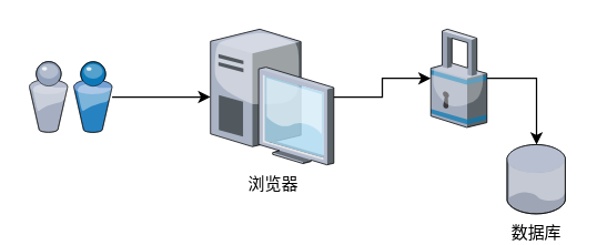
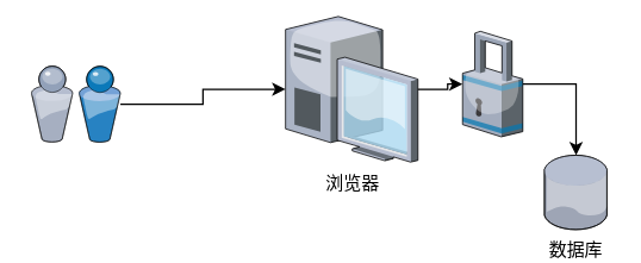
  <mxCell id="0" />
  <mxCell id="1" parent="0" />
  <mxCell id="2" value="数据库" style="verticalLabelPosition=bottom;aspect=fixed;html=1;verticalAlign=top;strokeColor=none;align=center;outlineConnect=0;shape=mxgraph.citrix.database;" vertex="1" parent="1"><mxGeometry x="365" y="104" width="42.5" height="50" as="geometry" /></mxCell>
  <mxCell id="3" style="edgeStyle=orthogonalEdgeStyle;rounded=0;orthogonalLoop=1;jettySize=auto;html=1;" edge="1" parent="1" source="7" target="2"><mxGeometry relative="1" as="geometry" /></mxCell>
- <mxCell id="4" value="浏览器" style="verticalLabelPosition=bottom;aspect=fixed;html=1;verticalAlign=top;strokeColor=none;align=center;outlineConnect=0;shape=mxgraph.citrix.desktop;" vertex="1" parent="1"><mxGeometry x="151" y="20.59" width="89" height="98" as="geometry" /></mxCell>
+ <mxCell id="4" value="浏览器" style="verticalLabelPosition=bottom;aspect=fixed;html=1;verticalAlign=top;strokeColor=none;align=center;outlineConnect=0;shape=mxgraph.citrix.desktop;" vertex="1" parent="1"><mxGeometry x="191" y="10.59" width="89" height="98" as="geometry" /></mxCell>
  <mxCell id="5" style="edgeStyle=orthogonalEdgeStyle;rounded=0;orthogonalLoop=1;jettySize=auto;html=1;" edge="1" parent="1" source="6" target="4"><mxGeometry relative="1" as="geometry" /></mxCell>
  <mxCell id="6" value="" style="verticalLabelPosition=bottom;aspect=fixed;html=1;verticalAlign=top;strokeColor=none;align=center;outlineConnect=0;shape=mxgraph.citrix.users;" vertex="1" parent="1"><mxGeometry x="20" y="44" width="60" height="51.17" as="geometry" /></mxCell>
  <mxCell id="7" value="" style="verticalLabelPosition=bottom;aspect=fixed;html=1;verticalAlign=top;strokeColor=none;align=center;outlineConnect=0;shape=mxgraph.citrix.security;" vertex="1" parent="1"><mxGeometry x="310" y="20.59" width="40.5" height="71" as="geometry" /></mxCell>
  <mxCell id="8" style="edgeStyle=orthogonalEdgeStyle;rounded=0;orthogonalLoop=1;jettySize=auto;html=1;" edge="1" parent="1" source="4" target="7"><mxGeometry relative="1" as="geometry"><mxPoint x="240" y="69.571" as="sourcePoint" /><mxPoint x="391.286" y="194" as="targetPoint" /></mxGeometry></mxCell>
